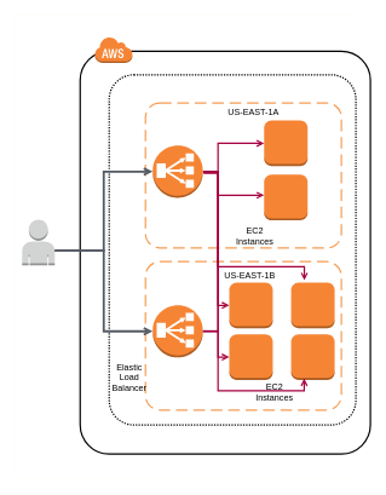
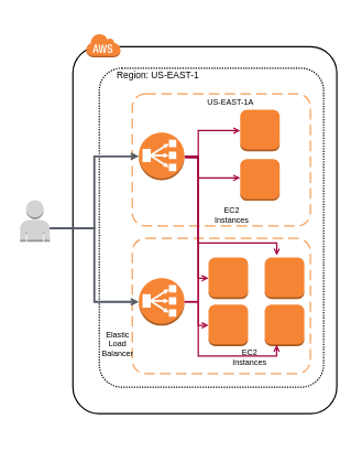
  <mxCell id="0" />
  <mxCell id="1" parent="0" />
  <mxCell id="2" value="" style="rounded=0;whiteSpace=wrap;html=1;strokeColor=#FEFFF5;" parent="1" vertex="1"><mxGeometry x="20" y="20" width="470" height="640" as="geometry" /></mxCell>
  <mxCell id="3" value="" style="rounded=1;arcSize=10;dashed=0;fillColor=none;gradientColor=none;strokeWidth=2;" parent="1" vertex="1"><mxGeometry x="110" y="70" width="400" height="555" as="geometry" /></mxCell>
  <mxCell id="4" value="" style="rounded=1;arcSize=10;dashed=1;fillColor=none;gradientColor=none;dashPattern=1 1;strokeWidth=2;" parent="1" vertex="1"><mxGeometry x="150" y="102.53" width="340" height="482.47" as="geometry" /></mxCell>
  <mxCell id="5" value="" style="dashed=0;html=1;shape=mxgraph.aws3.cloud;fillColor=#F58536;gradientColor=none;dashed=0;strokeColor=#4797FF;" parent="1" vertex="1"><mxGeometry x="130" y="50" width="52" height="36" as="geometry" /></mxCell>
  <mxCell id="6" value="" style="rounded=1;arcSize=10;dashed=1;strokeColor=#F59D56;fillColor=none;gradientColor=none;dashPattern=8 4;strokeWidth=2;" parent="1" vertex="1"><mxGeometry x="200" y="141.51" width="270" height="199.5" as="geometry" /></mxCell>
  <mxCell id="7" value="" style="rounded=1;arcSize=10;dashed=1;strokeColor=#F59D56;fillColor=none;gradientColor=none;dashPattern=8 4;strokeWidth=2;" parent="1" vertex="1"><mxGeometry x="200" y="360" width="270" height="204.5" as="geometry" /></mxCell>
+ <mxCell id="8" value="Region: US-EAST-1" style="text;html=1;strokeColor=none;fillColor=none;align=center;verticalAlign=middle;whiteSpace=wrap;rounded=0;fontSize=14;" parent="1" vertex="1"><mxGeometry x="173.5" y="102.53" width="130" height="20" as="geometry" /></mxCell>
  <mxCell id="9" value="US-EAST-1A" style="text;html=1;strokeColor=none;fillColor=none;align=center;verticalAlign=middle;whiteSpace=wrap;rounded=0;" parent="1" vertex="1"><mxGeometry x="308.75" y="145.25" width="80" height="20" as="geometry" /></mxCell>
- <mxCell id="10" value="US-EAST-1B" style="text;html=1;strokeColor=none;fillColor=none;align=center;verticalAlign=middle;whiteSpace=wrap;rounded=0;" parent="1" vertex="1"><mxGeometry x="303.5" y="368.74" width="80" height="20" as="geometry" /></mxCell>
  <mxCell id="11" value="EC2 Instances" style="text;html=1;strokeColor=none;fillColor=none;align=center;verticalAlign=middle;whiteSpace=wrap;rounded=0;" parent="1" vertex="1"><mxGeometry x="327.15" y="315" width="48.21" height="20" as="geometry" /></mxCell>
  <mxCell id="12" value="" style="outlineConnect=0;dashed=0;verticalLabelPosition=bottom;verticalAlign=top;align=center;html=1;shape=mxgraph.aws3.user;fillColor=#D2D3D3;gradientColor=none;" vertex="1" parent="1"><mxGeometry x="30" y="302" width="45" height="63" as="geometry" /></mxCell>
  <mxCell id="13" value="EC2 Instances" style="text;html=1;strokeColor=none;fillColor=none;align=center;verticalAlign=middle;whiteSpace=wrap;rounded=0;" vertex="1" parent="1"><mxGeometry x="354.266" y="530" width="48.214" height="20" as="geometry" /></mxCell>
  <mxCell id="14" value="Elastic Load Balancer" style="text;html=1;strokeColor=none;fillColor=none;align=center;verticalAlign=middle;whiteSpace=wrap;rounded=0;" vertex="1" parent="1"><mxGeometry x="154.146" y="510" width="48.214" height="20" as="geometry" /></mxCell>
  <mxCell id="15" value="" style="outlineConnect=0;dashed=0;verticalLabelPosition=bottom;verticalAlign=top;align=center;html=1;shape=mxgraph.aws3.instance;fillColor=#F58534;gradientColor=none;" vertex="1" parent="1"><mxGeometry x="363.5" y="165.25" width="60" height="63" as="geometry" /></mxCell>
  <mxCell id="16" value="" style="outlineConnect=0;dashed=0;verticalLabelPosition=bottom;verticalAlign=top;align=center;html=1;shape=mxgraph.aws3.instance;fillColor=#F58534;gradientColor=none;" vertex="1" parent="1"><mxGeometry x="363.5" y="240" width="60" height="63" as="geometry" /></mxCell>
  <mxCell id="17" value="" style="outlineConnect=0;dashed=0;verticalLabelPosition=bottom;verticalAlign=top;align=center;html=1;shape=mxgraph.aws3.instance;fillColor=#F58534;gradientColor=none;" vertex="1" parent="1"><mxGeometry x="315.5" y="388.74" width="60" height="63" as="geometry" /></mxCell>
  <mxCell id="18" value="" style="outlineConnect=0;dashed=0;verticalLabelPosition=bottom;verticalAlign=top;align=center;html=1;shape=mxgraph.aws3.instance;fillColor=#F58534;gradientColor=none;" vertex="1" parent="1"><mxGeometry x="400.75" y="388.74" width="60" height="63" as="geometry" /></mxCell>
  <mxCell id="19" value="" style="outlineConnect=0;dashed=0;verticalLabelPosition=bottom;verticalAlign=top;align=center;html=1;shape=mxgraph.aws3.instance;fillColor=#F58534;gradientColor=none;" vertex="1" parent="1"><mxGeometry x="315.5" y="460" width="60" height="63" as="geometry" /></mxCell>
  <mxCell id="20" value="" style="outlineConnect=0;dashed=0;verticalLabelPosition=bottom;verticalAlign=top;align=center;html=1;shape=mxgraph.aws3.instance;fillColor=#F58534;gradientColor=none;" vertex="1" parent="1"><mxGeometry x="400.75" y="460" width="60" height="63" as="geometry" /></mxCell>
  <mxCell id="21" value="" style="outlineConnect=0;dashed=0;verticalLabelPosition=bottom;verticalAlign=top;align=center;html=1;shape=mxgraph.aws3.classic_load_balancer;fillColor=#F58534;gradientColor=none;" vertex="1" parent="1"><mxGeometry x="210" y="200" width="69" height="72" as="geometry" /></mxCell>
  <mxCell id="22" value="" style="outlineConnect=0;dashed=0;verticalLabelPosition=bottom;verticalAlign=top;align=center;html=1;shape=mxgraph.aws3.classic_load_balancer;fillColor=#F58534;gradientColor=none;" vertex="1" parent="1"><mxGeometry x="210" y="420" width="69" height="72" as="geometry" /></mxCell>
  <mxCell id="23" value="" style="edgeStyle=orthogonalEdgeStyle;html=1;endArrow=open;elbow=vertical;startArrow=none;endFill=0;strokeColor=#545B64;rounded=0;exitX=1;exitY=0.68;exitDx=0;exitDy=0;exitPerimeter=0;entryX=0;entryY=0.5;entryDx=0;entryDy=0;entryPerimeter=0;strokeWidth=3;" edge="1" parent="1" source="12" target="21"><mxGeometry width="100" relative="1" as="geometry"><mxPoint x="390" y="380" as="sourcePoint" /><mxPoint x="490" y="380" as="targetPoint" /></mxGeometry></mxCell>
  <mxCell id="24" value="" style="edgeStyle=orthogonalEdgeStyle;html=1;endArrow=open;elbow=vertical;startArrow=none;endFill=0;strokeColor=#545B64;rounded=0;exitX=1;exitY=0.68;exitDx=0;exitDy=0;exitPerimeter=0;entryX=0;entryY=0.5;entryDx=0;entryDy=0;entryPerimeter=0;strokeWidth=3;" edge="1" parent="1" source="12" target="22"><mxGeometry width="100" relative="1" as="geometry"><mxPoint x="390" y="380" as="sourcePoint" /><mxPoint x="490" y="380" as="targetPoint" /></mxGeometry></mxCell>
  <mxCell id="25" value="" style="edgeStyle=orthogonalEdgeStyle;html=1;endArrow=open;elbow=vertical;startArrow=none;endFill=0;strokeColor=#A50040;rounded=0;exitX=1;exitY=0.5;exitDx=0;exitDy=0;exitPerimeter=0;strokeWidth=2;fillColor=#d80073;" edge="1" parent="1" source="21" target="15"><mxGeometry width="100" relative="1" as="geometry"><mxPoint x="390" y="380" as="sourcePoint" /><mxPoint x="490" y="380" as="targetPoint" /><Array as="points"><mxPoint x="300" y="236" /><mxPoint x="300" y="197" /></Array></mxGeometry></mxCell>
  <mxCell id="26" value="" style="edgeStyle=orthogonalEdgeStyle;html=1;endArrow=open;elbow=vertical;startArrow=none;endFill=0;strokeColor=#A50040;rounded=0;strokeWidth=2;fillColor=#d80073;" edge="1" parent="1"><mxGeometry width="100" relative="1" as="geometry"><mxPoint x="280" y="237" as="sourcePoint" /><mxPoint x="363.5" y="268.5" as="targetPoint" /><Array as="points"><mxPoint x="300" y="237" /><mxPoint x="300" y="269" /></Array></mxGeometry></mxCell>
  <mxCell id="27" value="" style="edgeStyle=orthogonalEdgeStyle;html=1;endArrow=open;elbow=vertical;startArrow=none;endFill=0;strokeColor=#A50040;rounded=0;entryX=0;entryY=0.5;entryDx=0;entryDy=0;entryPerimeter=0;strokeWidth=2;fillColor=#d80073;" edge="1" parent="1" target="17"><mxGeometry width="100" relative="1" as="geometry"><mxPoint x="280" y="237" as="sourcePoint" /><mxPoint x="320" y="385.74" as="targetPoint" /><Array as="points"><mxPoint x="300" y="237" /><mxPoint x="300" y="420" /></Array></mxGeometry></mxCell>
  <mxCell id="28" value="" style="edgeStyle=orthogonalEdgeStyle;html=1;endArrow=open;elbow=vertical;startArrow=none;endFill=0;strokeColor=#A50040;rounded=0;strokeWidth=2;fillColor=#d80073;" edge="1" parent="1"><mxGeometry width="100" relative="1" as="geometry"><mxPoint x="280" y="237" as="sourcePoint" /><mxPoint x="419" y="385.74" as="targetPoint" /><Array as="points"><mxPoint x="300" y="237" /><mxPoint x="300" y="367" /><mxPoint x="419" y="367" /></Array></mxGeometry></mxCell>
  <mxCell id="29" value="" style="edgeStyle=orthogonalEdgeStyle;html=1;endArrow=open;elbow=vertical;startArrow=none;endFill=0;strokeColor=#A50040;rounded=0;entryX=0;entryY=0.5;entryDx=0;entryDy=0;entryPerimeter=0;strokeWidth=2;fillColor=#d80073;" edge="1" parent="1" target="19"><mxGeometry width="100" relative="1" as="geometry"><mxPoint x="280" y="236" as="sourcePoint" /><mxPoint x="490" y="380" as="targetPoint" /><Array as="points"><mxPoint x="300" y="236" /><mxPoint x="300" y="492" /></Array></mxGeometry></mxCell>
  <mxCell id="30" value="" style="edgeStyle=orthogonalEdgeStyle;html=1;endArrow=open;elbow=vertical;startArrow=none;endFill=0;strokeColor=#A50040;rounded=0;entryX=0.5;entryY=1;entryDx=0;entryDy=0;entryPerimeter=0;strokeWidth=2;fillColor=#d80073;" edge="1" parent="1"><mxGeometry width="100" relative="1" as="geometry"><mxPoint x="280" y="238" as="sourcePoint" /><mxPoint x="418.75" y="521" as="targetPoint" /><Array as="points"><mxPoint x="300" y="238" /><mxPoint x="300" y="538" /><mxPoint x="419" y="538" /></Array></mxGeometry></mxCell>
  <mxCell id="31" value="" style="endArrow=none;html=1;strokeWidth=3;exitX=1;exitY=0.5;exitDx=0;exitDy=0;exitPerimeter=0;fillColor=#d80073;strokeColor=#A50040;" edge="1" parent="1" source="22"><mxGeometry width="50" height="50" relative="1" as="geometry"><mxPoint x="420" y="400" as="sourcePoint" /><mxPoint x="300" y="456" as="targetPoint" /></mxGeometry></mxCell>
